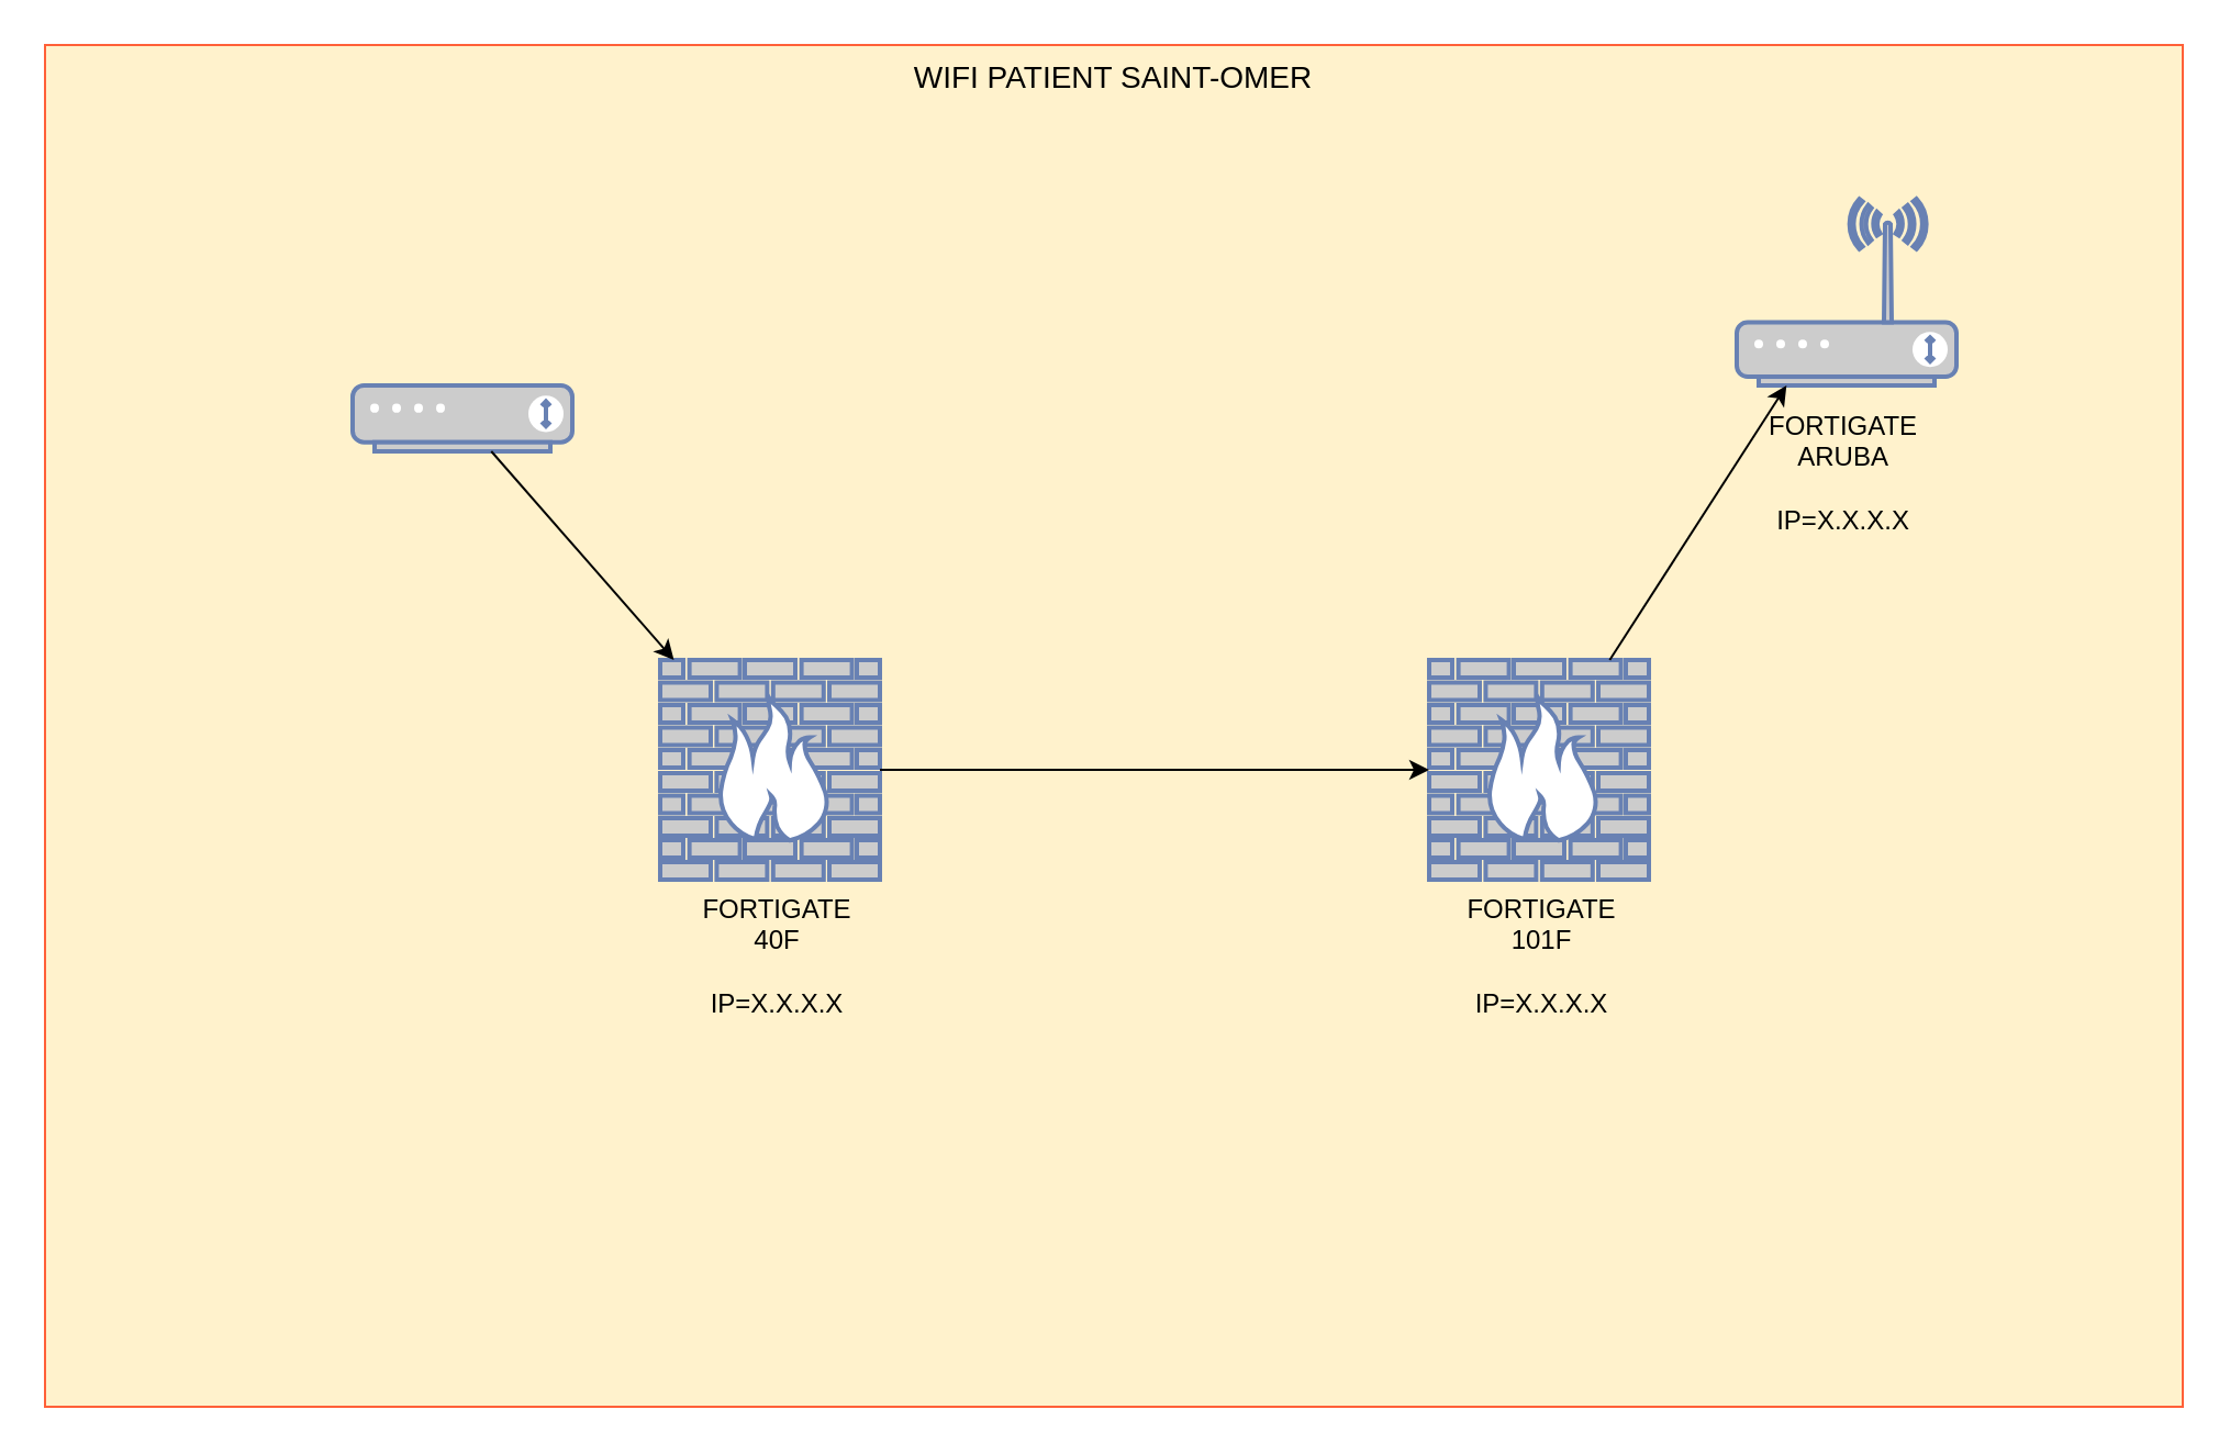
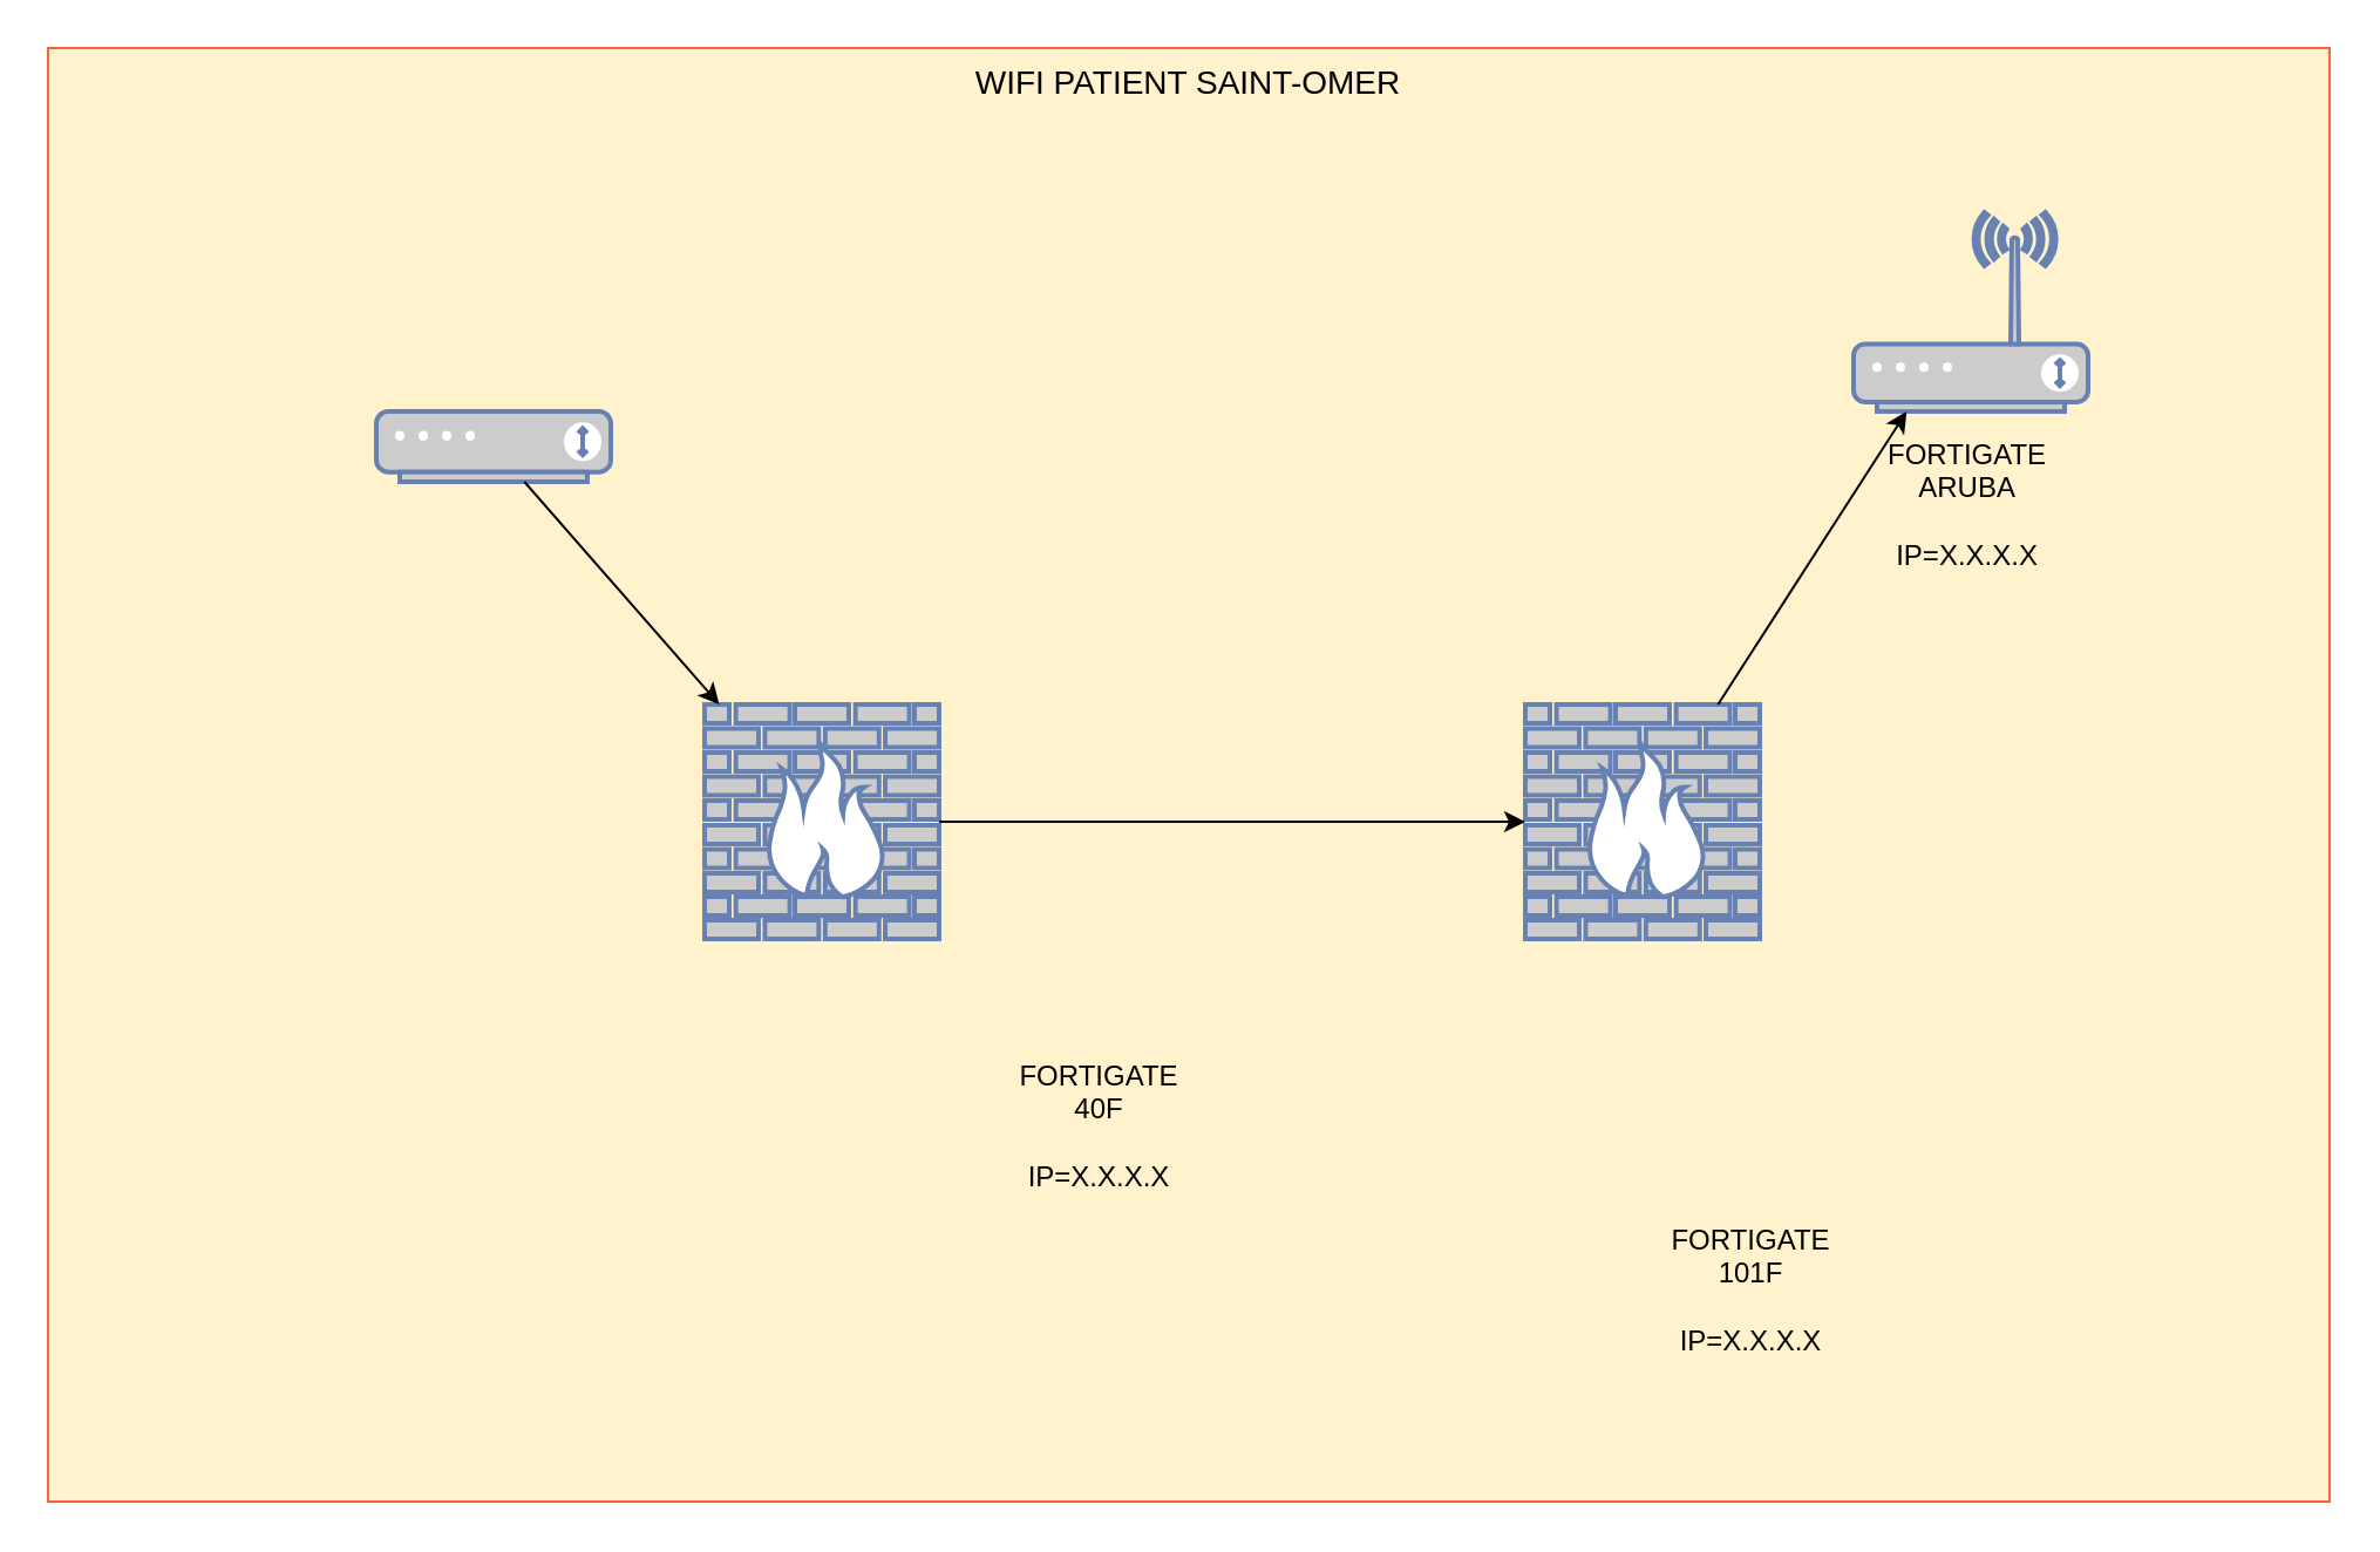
  <mxCell id="0" />
  <mxCell id="1" parent="0" />
  <mxCell id="2" value="WIFI PATIENT SAINT-OMER" style="whiteSpace=wrap;html=1;fontSize=14;verticalAlign=top;strokeColor=#FF6038;fillColor=#fff2cc;" vertex="1" parent="1"><mxGeometry x="20" y="20" width="973" height="620" as="geometry" /></mxCell>
  <mxCell id="3" value="" style="fontColor=#0066CC;verticalAlign=top;verticalLabelPosition=bottom;labelPosition=center;align=center;html=1;outlineConnect=0;fillColor=#CCCCCC;strokeColor=#6881B3;gradientColor=none;gradientDirection=north;strokeWidth=2;shape=mxgraph.networks.firewall;" vertex="1" parent="1"><mxGeometry x="300" y="300" width="100" height="100" as="geometry" /></mxCell>
  <mxCell id="4" value="" style="fontColor=#0066CC;verticalAlign=top;verticalLabelPosition=bottom;labelPosition=center;align=center;html=1;outlineConnect=0;fillColor=#CCCCCC;strokeColor=#6881B3;gradientColor=none;gradientDirection=north;strokeWidth=2;shape=mxgraph.networks.modem;" vertex="1" parent="1"><mxGeometry x="160" y="175" width="100" height="30" as="geometry" /></mxCell>
  <mxCell id="5" value="" style="endArrow=classic;html=1;rounded=0;" edge="1" parent="1" source="4" target="3"><mxGeometry width="50" height="50" relative="1" as="geometry"><mxPoint x="180" y="350" as="sourcePoint" /><mxPoint x="230" y="300" as="targetPoint" /></mxGeometry></mxCell>
  <mxCell id="6" value="" style="fontColor=#0066CC;verticalAlign=top;verticalLabelPosition=bottom;labelPosition=center;align=center;html=1;outlineConnect=0;fillColor=#CCCCCC;strokeColor=#6881B3;gradientColor=none;gradientDirection=north;strokeWidth=2;shape=mxgraph.networks.firewall;" vertex="1" parent="1"><mxGeometry x="650" y="300" width="100" height="100" as="geometry" /></mxCell>
  <mxCell id="7" value="" style="endArrow=classic;html=1;rounded=0;" edge="1" parent="1" source="3" target="6"><mxGeometry width="50" height="50" relative="1" as="geometry"><mxPoint x="420" y="530" as="sourcePoint" /><mxPoint x="470" y="480" as="targetPoint" /></mxGeometry></mxCell>
- <mxCell id="8" value="&lt;div align=&quot;center&quot;&gt;FORTIGATE 40F &lt;br&gt;&lt;/div&gt;&lt;div align=&quot;center&quot;&gt;&lt;br&gt;&lt;/div&gt;&lt;div align=&quot;center&quot;&gt;IP=X.X.X.X&lt;br&gt;&lt;/div&gt;" style="text;html=1;whiteSpace=wrap;overflow=hidden;rounded=0;" vertex="1" parent="1"><mxGeometry x="315" y="400" width="75" height="80" as="geometry" /></mxCell>
- <mxCell id="9" value="&lt;div align=&quot;center&quot;&gt;FORTIGATE 101F &lt;br&gt;&lt;/div&gt;&lt;div align=&quot;center&quot;&gt;&lt;br&gt;&lt;/div&gt;&lt;div align=&quot;center&quot;&gt;IP=X.X.X.X&lt;br&gt;&lt;/div&gt;" style="text;html=1;whiteSpace=wrap;overflow=hidden;rounded=0;" vertex="1" parent="1"><mxGeometry x="662.5" y="400" width="75" height="80" as="geometry" /></mxCell>
+ <mxCell id="8" value="&lt;div align=&quot;center&quot;&gt;FORTIGATE 40F &lt;br&gt;&lt;/div&gt;&lt;div align=&quot;center&quot;&gt;&lt;br&gt;&lt;/div&gt;&lt;div align=&quot;center&quot;&gt;IP=X.X.X.X&lt;br&gt;&lt;/div&gt;" style="text;html=1;whiteSpace=wrap;overflow=hidden;rounded=0;" vertex="1" parent="1"><mxGeometry x="430" y="445" width="75" height="80" as="geometry" /></mxCell>
+ <mxCell id="9" value="&lt;div align=&quot;center&quot;&gt;FORTIGATE 101F &lt;br&gt;&lt;/div&gt;&lt;div align=&quot;center&quot;&gt;&lt;br&gt;&lt;/div&gt;&lt;div align=&quot;center&quot;&gt;IP=X.X.X.X&lt;br&gt;&lt;/div&gt;" style="text;html=1;whiteSpace=wrap;overflow=hidden;rounded=0;" vertex="1" parent="1"><mxGeometry x="707.5" y="515" width="75" height="80" as="geometry" /></mxCell>
  <mxCell id="10" value="" style="fontColor=#0066CC;verticalAlign=top;verticalLabelPosition=bottom;labelPosition=center;align=center;html=1;outlineConnect=0;fillColor=#CCCCCC;strokeColor=#6881B3;gradientColor=none;gradientDirection=north;strokeWidth=2;shape=mxgraph.networks.wireless_modem;" vertex="1" parent="1"><mxGeometry x="790" y="90" width="100" height="85" as="geometry" /></mxCell>
  <mxCell id="11" value="" style="endArrow=classic;html=1;rounded=0;" edge="1" parent="1" source="6" target="10"><mxGeometry width="50" height="50" relative="1" as="geometry"><mxPoint x="780" y="270" as="sourcePoint" /><mxPoint x="830" y="220" as="targetPoint" /></mxGeometry></mxCell>
  <mxCell id="12" value="&lt;div align=&quot;center&quot;&gt;FORTIGATE&lt;/div&gt;&lt;div align=&quot;center&quot;&gt;ARUBA&lt;br&gt;&lt;/div&gt;&lt;div align=&quot;center&quot;&gt;&lt;br&gt;&lt;/div&gt;&lt;div align=&quot;center&quot;&gt;IP=X.X.X.X&lt;br&gt;&lt;/div&gt;" style="text;html=1;whiteSpace=wrap;overflow=hidden;rounded=0;" vertex="1" parent="1"><mxGeometry x="802.5" y="180" width="107.5" height="80" as="geometry" /></mxCell>
